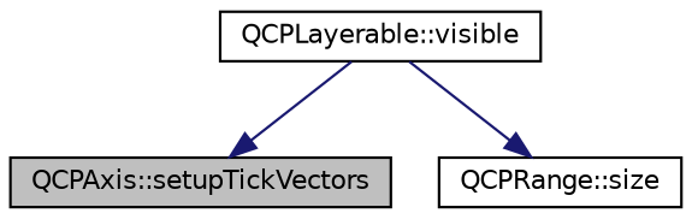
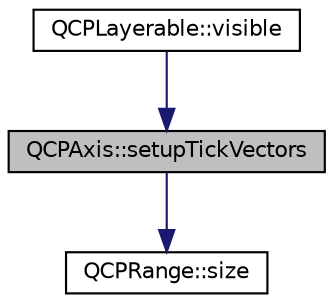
  digraph {
    rankdir=TB
    node [color=black fillcolor=white fontname=Helvetica fontsize=10 shape=record style=filled]
    edge [color=midnightblue fontname=Helvetica fontsize=10 labelfontname=Helvetica labelfontsize=10 style=solid]
    n1 [fillcolor=grey75 fontcolor=black height=0.2 label="QCPAxis::setupTickVectors" width=0.4]
    n2 [height=0.2 label="QCPRange::size" width=0.4]
    n3 [height=0.2 label="QCPLayerable::visible" width=0.4]
-   n3 -> n2
+   n1 -> n2
    n3 -> n1
  }
